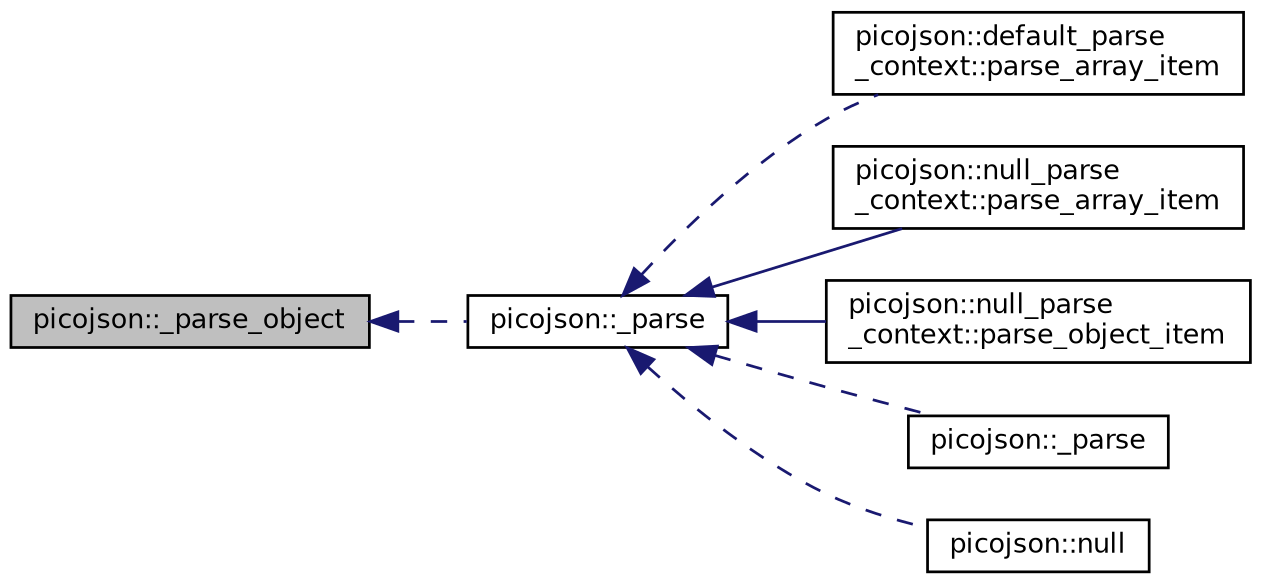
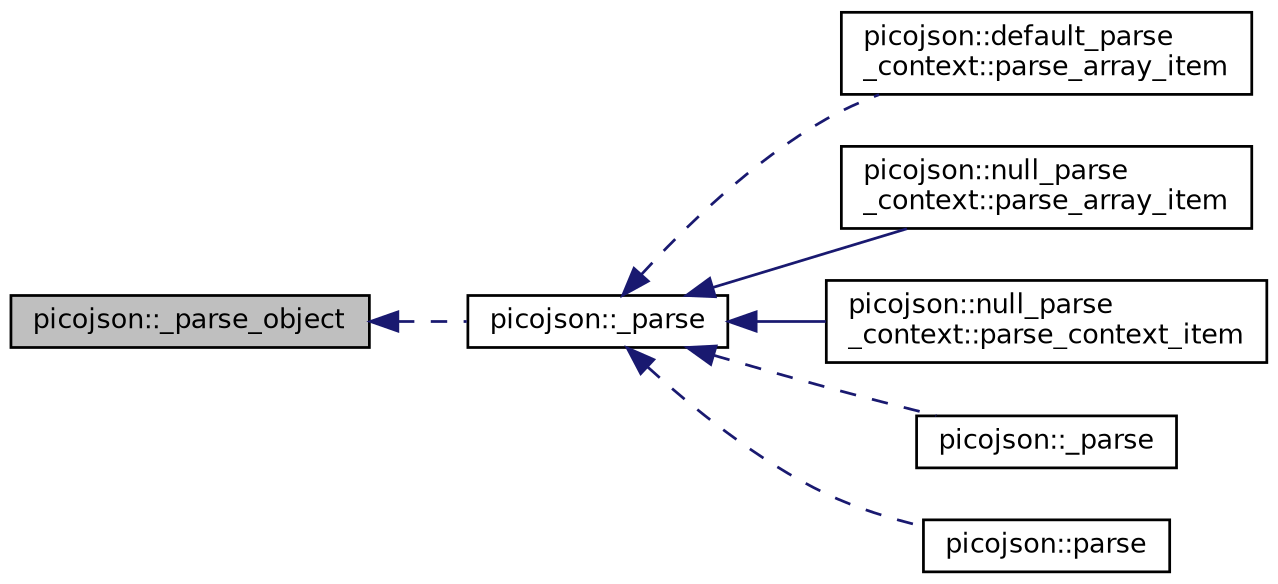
  digraph {
    rankdir=LR
    node [color=black fillcolor=white fontname=Helvetica fontsize=10 shape=record style=filled]
    edge [color=midnightblue dir=back fontname=Helvetica fontsize=10 labelfontname=Helvetica labelfontsize=10 style=dashed]
    n1 [fillcolor=grey75 fontcolor=black height=0.2 label="picojson::_parse_object" width=0.4]
    n2 [height=0.2 label="picojson::_parse" width=0.4]
    n3 [height=0.2 label="picojson::default_parse\l_context::parse_array_item" width=0.4]
    n4 [height=0.2 label="picojson::null_parse\l_context::parse_array_item" width=0.4]
-   n5 [height=0.2 label="picojson::null_parse\l_context::parse_object_item" width=0.4]
+   n5 [height=0.2 label="picojson::null_parse\l_context::parse_context_item" width=0.4]
    n6 [height=0.2 label="picojson::_parse" width=0.4]
-   n7 [height=0.2 label="picojson::null" width=0.4]
+   n7 [height=0.2 label="picojson::parse" width=0.4]
    n1 -> n2
    n2 -> n3
    n2 -> n4 [style=solid]
    n2 -> n5 [style=solid]
    n2 -> n6
    n2 -> n7
  }
